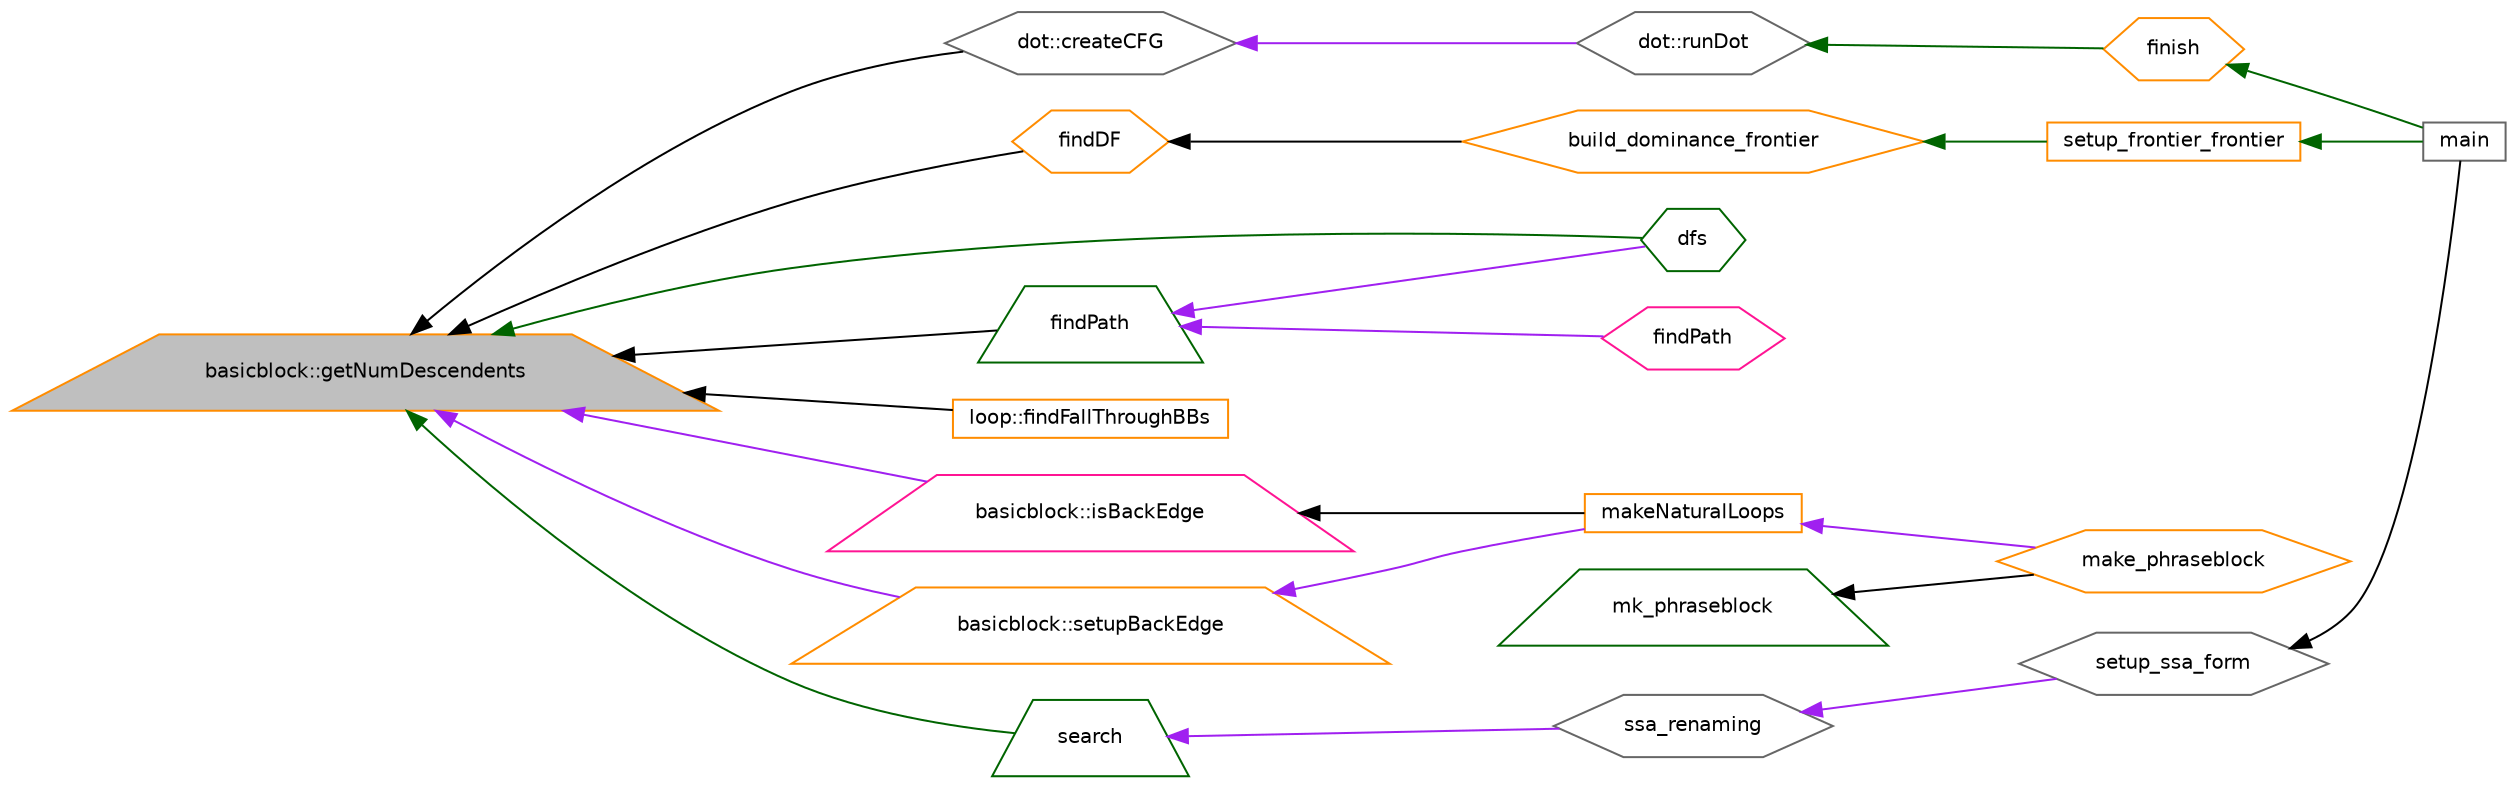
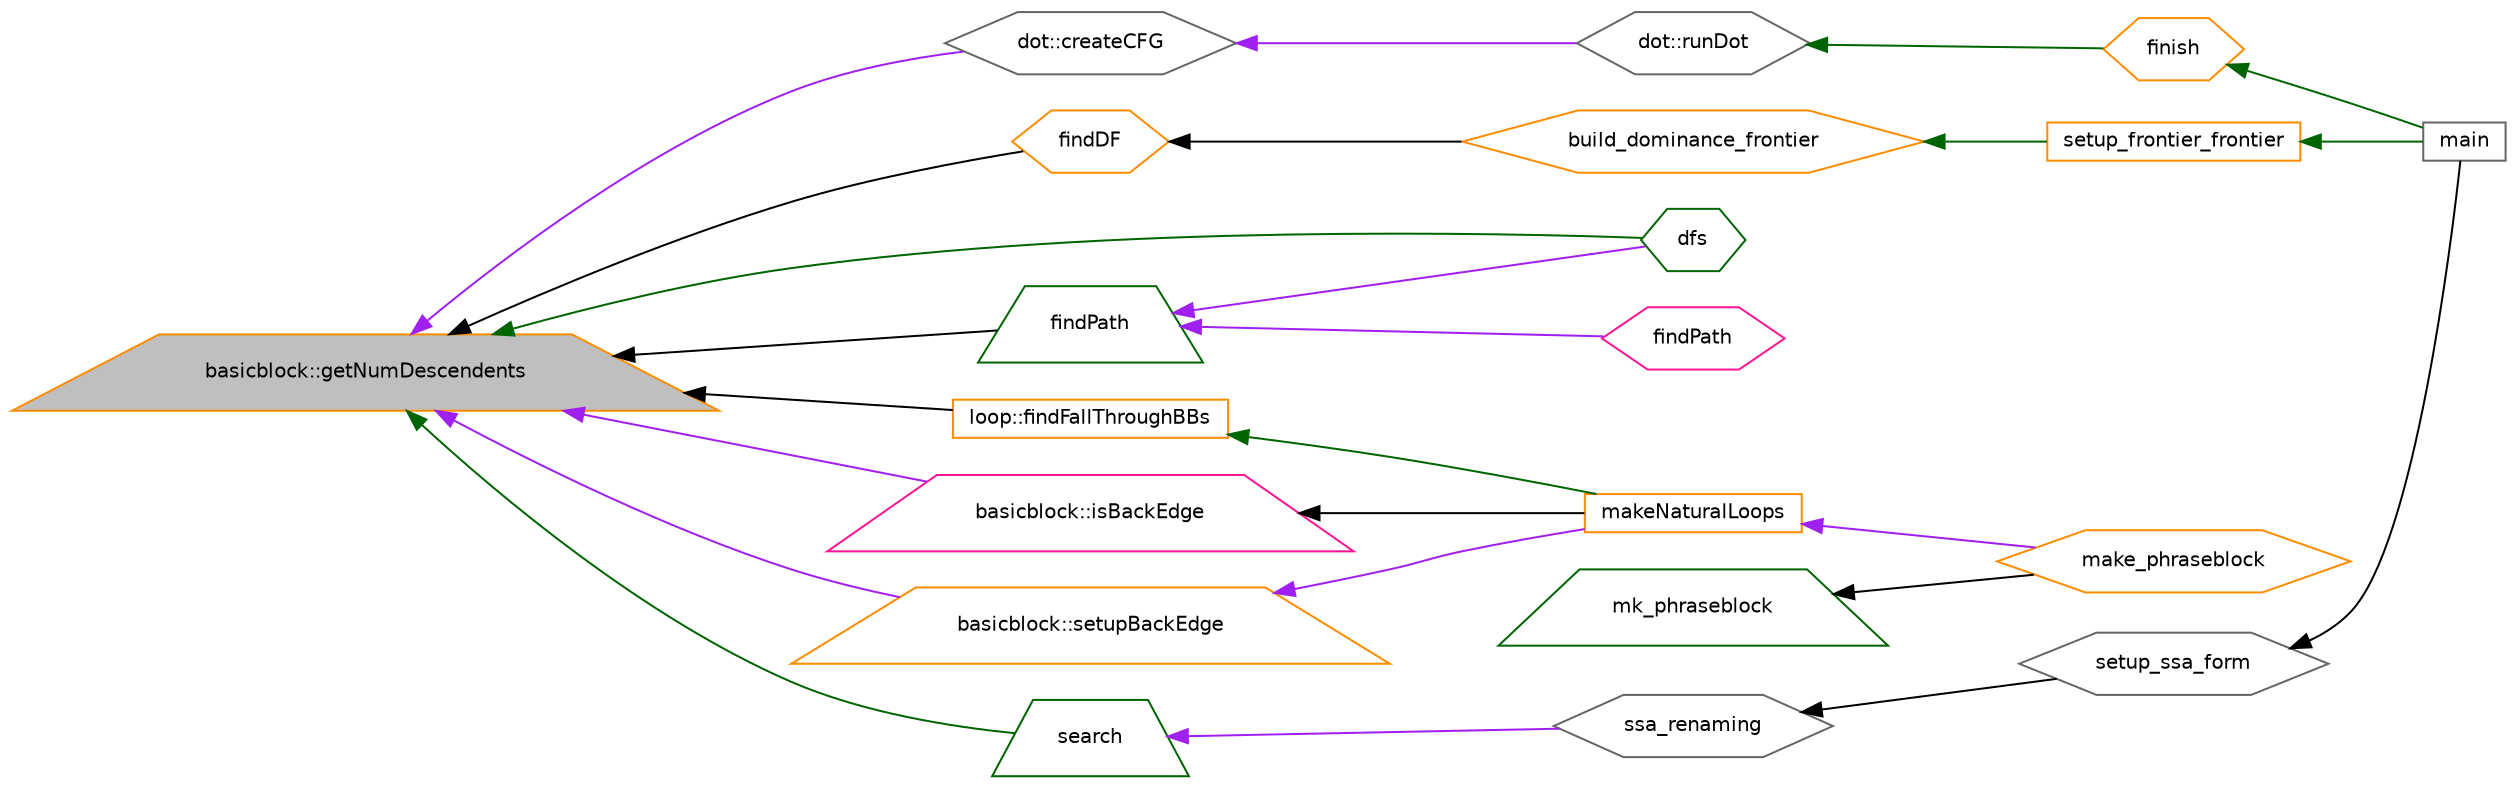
  digraph {
    rankdir=LR
    node [color=darkorange fillcolor=white fontname=Helvetica fontsize=10 shape=hexagon style=filled]
    edge [color=black dir=back fontname=Helvetica fontsize=10 labelfontname=Helvetica labelfontsize=10 style=solid]
    n1 [fillcolor=grey75 fontcolor=black height=0.2 label="basicblock::getNumDescendents" shape=trapezium width=0.4]
    n2 [color=gray40 height=0.2 label="dot::createCFG" width=0.4]
    n3 [color=darkgreen height=0.2 label=dfs width=0.4]
    n4 [height=0.2 label=findDF width=0.4]
    n5 [height=0.2 label="loop::findFallThroughBBs" shape=box width=0.4]
    n6 [color=darkgreen height=0.2 label=findPath shape=trapezium width=0.4]
    n7 [color=deeppink height=0.2 label="basicblock::isBackEdge" shape=trapezium width=0.4]
    n8 [color=darkgreen height=0.2 label=search shape=trapezium width=0.4]
    n9 [height=0.2 label="basicblock::setupBackEdge" shape=trapezium width=0.4]
    n10 [color=gray40 height=0.2 label="dot::runDot" width=0.4]
    n11 [height=0.2 label=build_dominance_frontier width=0.4]
    n12 [height=0.2 label=makeNaturalLoops shape=box width=0.4]
    n13 [color=deeppink height=0.2 label=findPath width=0.4]
    n14 [color=gray40 height=0.2 label=ssa_renaming width=0.4]
    n15 [height=0.2 label=finish width=0.4]
    n16 [color=gray40 height=0.2 label=main shape=box width=0.4]
    n17 [height=0.2 label=setup_frontier_frontier shape=box width=0.4]
    n18 [height=0.2 label=make_phraseblock width=0.4]
    n19 [color=darkgreen height=0.2 label=mk_phraseblock shape=trapezium width=0.4]
    n20 [color=gray40 height=0.2 label=setup_ssa_form width=0.4]
-   n1 -> n2
+   n1 -> n2 [color=purple]
    n1 -> n3 [color=darkgreen]
    n1 -> n4
    n1 -> n5
    n1 -> n6
    n1 -> n7 [color=purple]
    n1 -> n8 [color=darkgreen]
    n1 -> n9 [color=purple]
    n2 -> n10 [color=purple]
    n4 -> n11
+   n5 -> n12 [color=darkgreen]
    n6 -> n3 [color=purple]
    n6 -> n13 [color=purple]
    n7 -> n12
    n8 -> n14 [color=purple]
    n9 -> n12 [color=purple]
    n10 -> n15 [color=darkgreen]
    n11 -> n17 [color=darkgreen]
    n12 -> n18 [color=purple]
-   n14 -> n20 [color=purple]
+   n14 -> n20
    n15 -> n16 [color=darkgreen]
    n17 -> n16 [color=darkgreen]
    n19 -> n18
    n20 -> n16
  }
